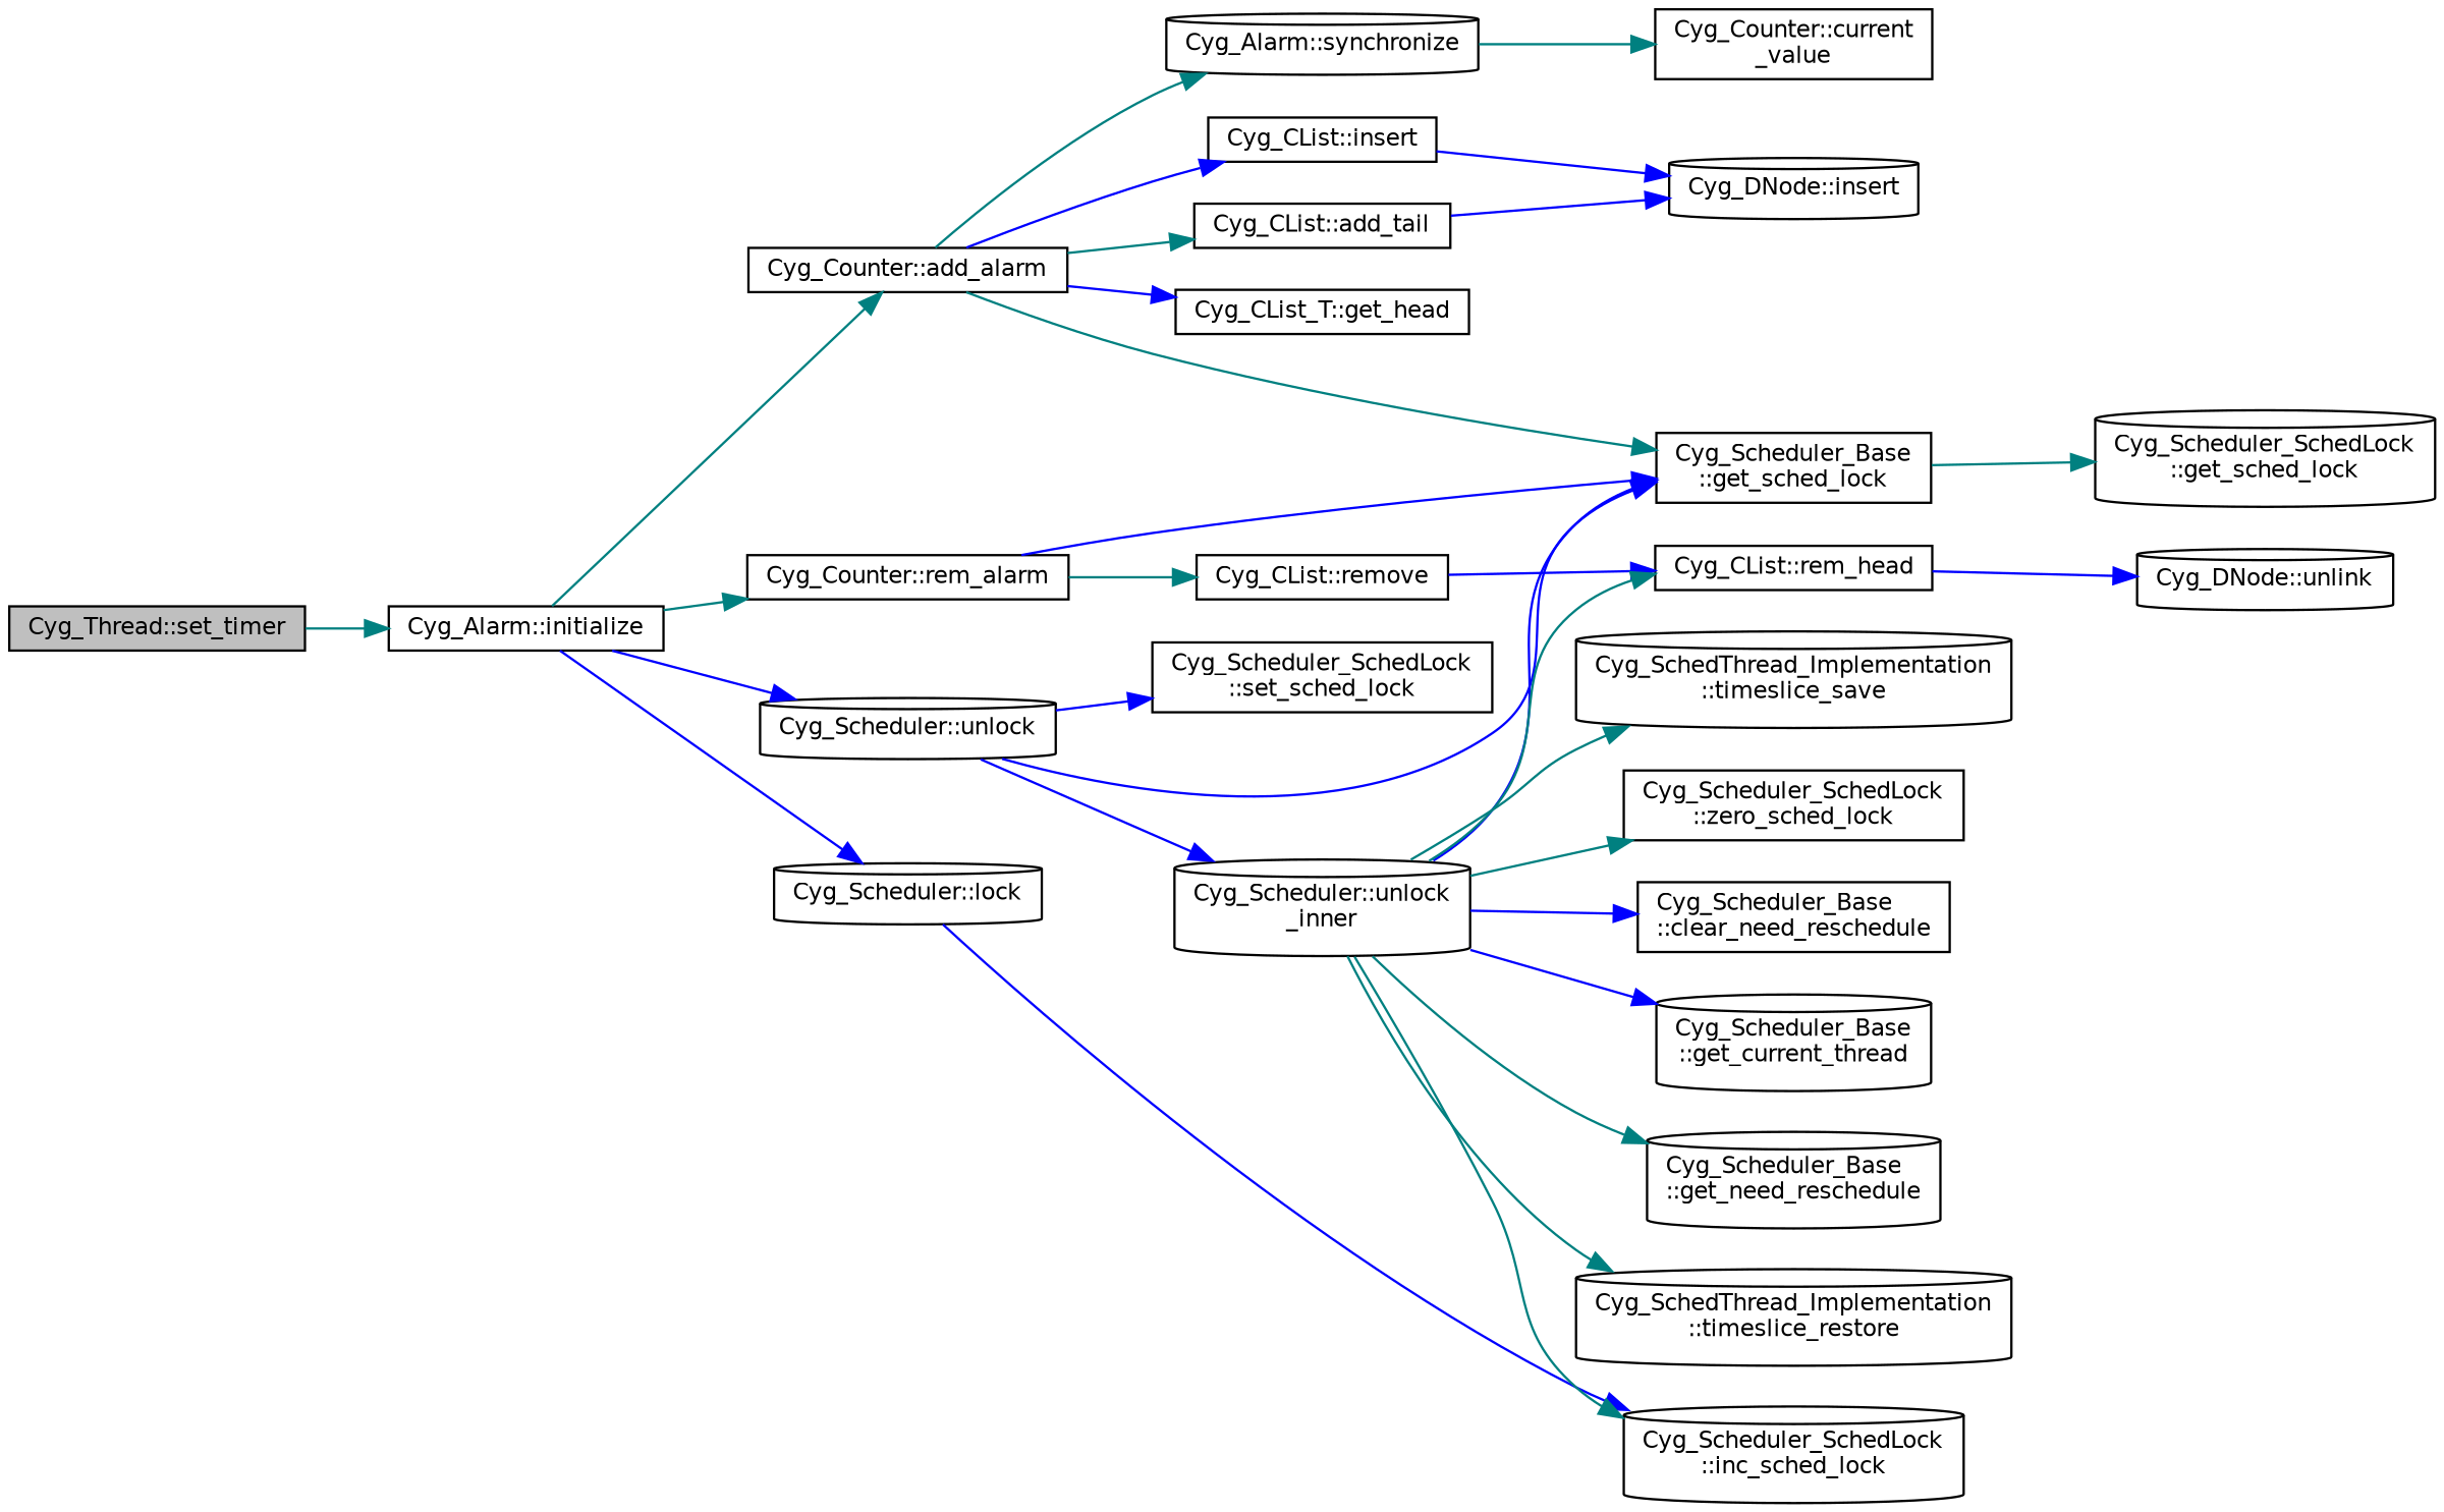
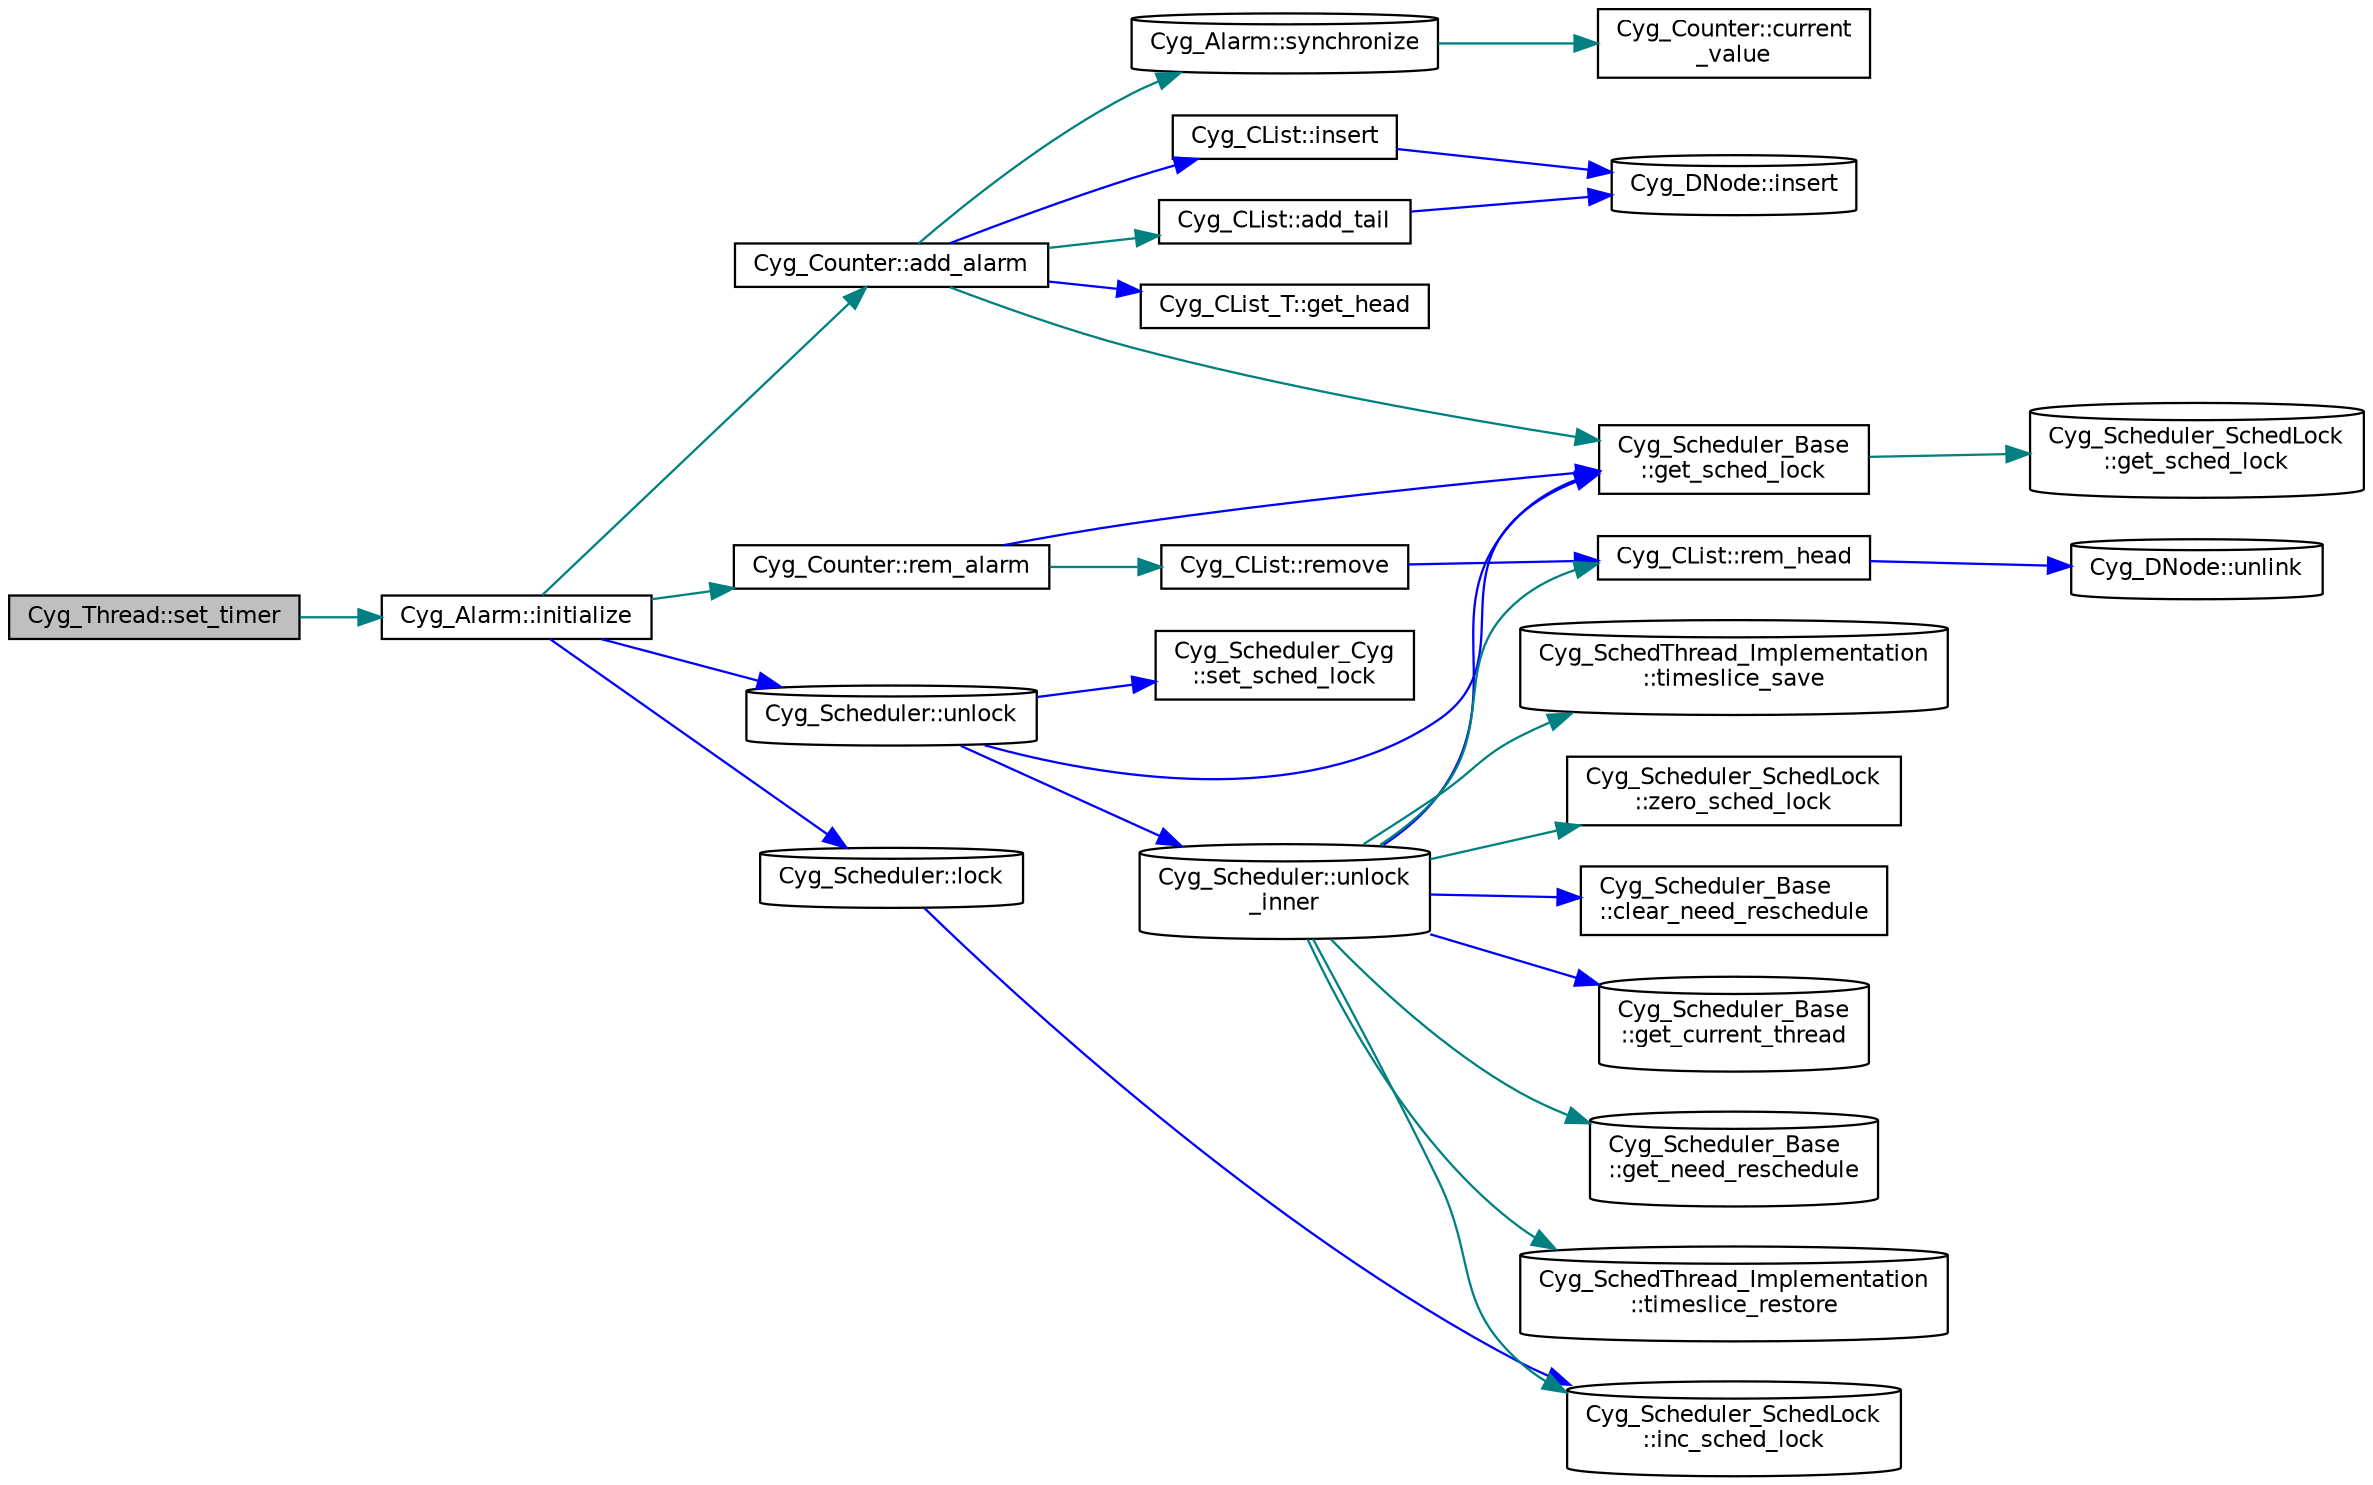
  digraph {
    rankdir=LR
    node [color=black fillcolor=white fontname=Helvetica fontsize=10 shape=box style=filled]
    edge [color=blue fontname=Helvetica fontsize=10 labelfontname=Helvetica labelfontsize=10 style=solid]
    n1 [fillcolor=grey75 fontcolor=black height=0.2 label="Cyg_Thread::set_timer" width=0.4]
    n2 [height=0.2 label="Cyg_Alarm::initialize" width=0.4]
    n3 [height=0.2 label="Cyg_Counter::add_alarm" width=0.4]
    n4 [height=0.2 label="Cyg_Scheduler::lock" shape=cylinder width=0.4]
    n5 [height=0.2 label="Cyg_Counter::rem_alarm" width=0.4]
    n6 [height=0.2 label="Cyg_Scheduler::unlock" shape=cylinder width=0.4]
    n7 [height=0.2 label="Cyg_CList::add_tail" width=0.4]
    n8 [height=0.2 label="Cyg_CList_T::get_head" width=0.4]
    n9 [height=0.2 label="Cyg_Scheduler_Base\l::get_sched_lock" width=0.4]
    n10 [height=0.2 label="Cyg_CList::insert" width=0.4]
    n11 [height=0.2 label="Cyg_Alarm::synchronize" shape=cylinder width=0.4]
    n12 [height=0.2 label="Cyg_Scheduler_SchedLock\l::inc_sched_lock" shape=cylinder width=0.4]
    n13 [height=0.2 label="Cyg_CList::remove" width=0.4]
-   n14 [height=0.2 label="Cyg_Scheduler_SchedLock\l::set_sched_lock" width=0.4]
+   n14 [height=0.2 label="Cyg_Scheduler_Cyg\l::set_sched_lock" width=0.4]
    n15 [height=0.2 label="Cyg_Scheduler::unlock\l_inner" shape=cylinder width=0.4]
    n16 [height=0.2 label="Cyg_DNode::insert" shape=cylinder width=0.4]
    n17 [height=0.2 label="Cyg_Scheduler_SchedLock\l::get_sched_lock" shape=cylinder width=0.4]
    n18 [height=0.2 label="Cyg_Counter::current\l_value" width=0.4]
    n19 [height=0.2 label="Cyg_CList::rem_head" width=0.4]
    n20 [height=0.2 label="Cyg_DNode::unlink" shape=cylinder width=0.4]
    n21 [height=0.2 label="Cyg_Scheduler_Base\l::clear_need_reschedule" width=0.4]
    n22 [height=0.2 label="Cyg_Scheduler_Base\l::get_current_thread" shape=cylinder width=0.4]
    n23 [height=0.2 label="Cyg_Scheduler_Base\l::get_need_reschedule" shape=cylinder width=0.4]
    n24 [height=0.2 label="Cyg_SchedThread_Implementation\l::timeslice_restore" shape=cylinder width=0.4]
    n25 [height=0.2 label="Cyg_SchedThread_Implementation\l::timeslice_save" shape=cylinder width=0.4]
    n26 [height=0.2 label="Cyg_Scheduler_SchedLock\l::zero_sched_lock" width=0.4]
    n1 -> n2 [color=teal]
    n2 -> n3 [color=teal]
    n2 -> n4
    n2 -> n5 [color=teal]
    n2 -> n6
    n3 -> n7 [color=teal]
    n3 -> n8
    n3 -> n9 [color=teal]
    n3 -> n10
    n3 -> n11 [color=teal]
    n4 -> n12
    n5 -> n9
    n5 -> n13 [color=teal]
    n6 -> n9
    n6 -> n14
    n6 -> n15
    n7 -> n16
    n9 -> n17 [color=teal]
    n10 -> n16
    n11 -> n18 [color=teal]
    n13 -> n19
    n15 -> n9
    n15 -> n12 [color=teal]
    n15 -> n19 [color=teal]
    n15 -> n21
    n15 -> n22
    n15 -> n23 [color=teal]
    n15 -> n24 [color=teal]
    n15 -> n25 [color=teal]
    n15 -> n26 [color=teal]
    n19 -> n20
  }
